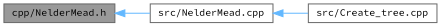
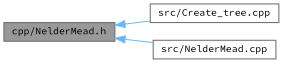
  digraph {
    fontname="Source Code Pro"
    rankdir=LR
    node [color=grey40 fillcolor=white fontname="Source Code Pro" fontsize=10 shape=box style=filled]
    edge [color=steelblue1 dir=back fontname="Source Code Pro" fontsize=10 labelfontname=Helvetica labelfontsize=10 style=solid]
    n1 [color=gray40 fillcolor=grey60 fontcolor=black height=0.2 label="cpp/NelderMead.h" width=0.4]
    n2 [height=0.2 label="src/Create_tree.cpp" width=0.4]
    n3 [height=0.2 label="src/NelderMead.cpp" width=0.4]
-   n3 -> n2
+   n1 -> n2
    n1 -> n3
  }
